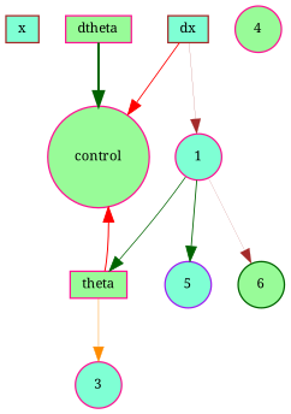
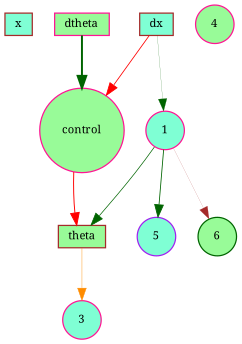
  digraph {
    fontname="Noto Serif"
    node [color=deeppink fillcolor=aquamarine fontname="Noto Serif" fontsize=9 shape=circle style=filled]
    edge [color=darkgreen fontname="Noto Serif" style=solid]
    x [color=brown height=0.2 shape=box width=0.2]
    dx [color=brown height=0.2 shape=box width=0.2]
    control [fillcolor=palegreen height=0.2 width=0.2]
    1 [height=0.2 width=0.2]
-   theta [fillcolor=palegreen height=0.2 shape=box width=0.2]
+   theta [color=brown fillcolor=palegreen height=0.2 shape=box width=0.2]
    5 [color=purple height=0.2 width=0.2]
    6 [color=darkgreen fillcolor=palegreen height=0.2 width=0.2]
    3 [height=0.2 width=0.2]
    dtheta [fillcolor=palegreen height=0.2 shape=box width=0.2]
    4 [fillcolor=palegreen height=0.2 width=0.2]
    dx -> control [color=red penwidth=0.654964286202485]
-   dx -> 1 [color=brown penwidth=0.13664838343237146]
+   dx -> 1 [penwidth=0.13664838343237146]
    1 -> theta [penwidth=0.5700318609701935]
    1 -> 5 [penwidth=0.6704484800012148]
    1 -> 6 [color=brown penwidth=0.10732685730969009]
-   theta -> control [color=red penwidth=0.7656940521057416]
+   control -> theta [color=red penwidth=0.7656940521057416]
    theta -> 3 [color=darkorange penwidth=0.34201560516686647]
    dtheta -> control [penwidth=1.582164873856959]
  }
